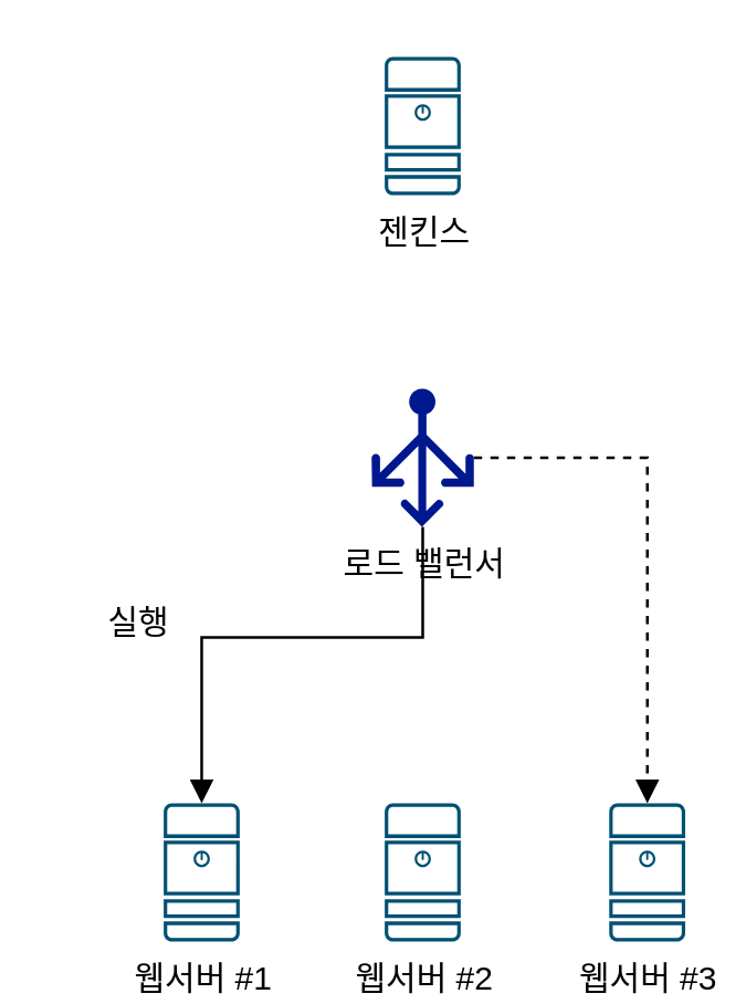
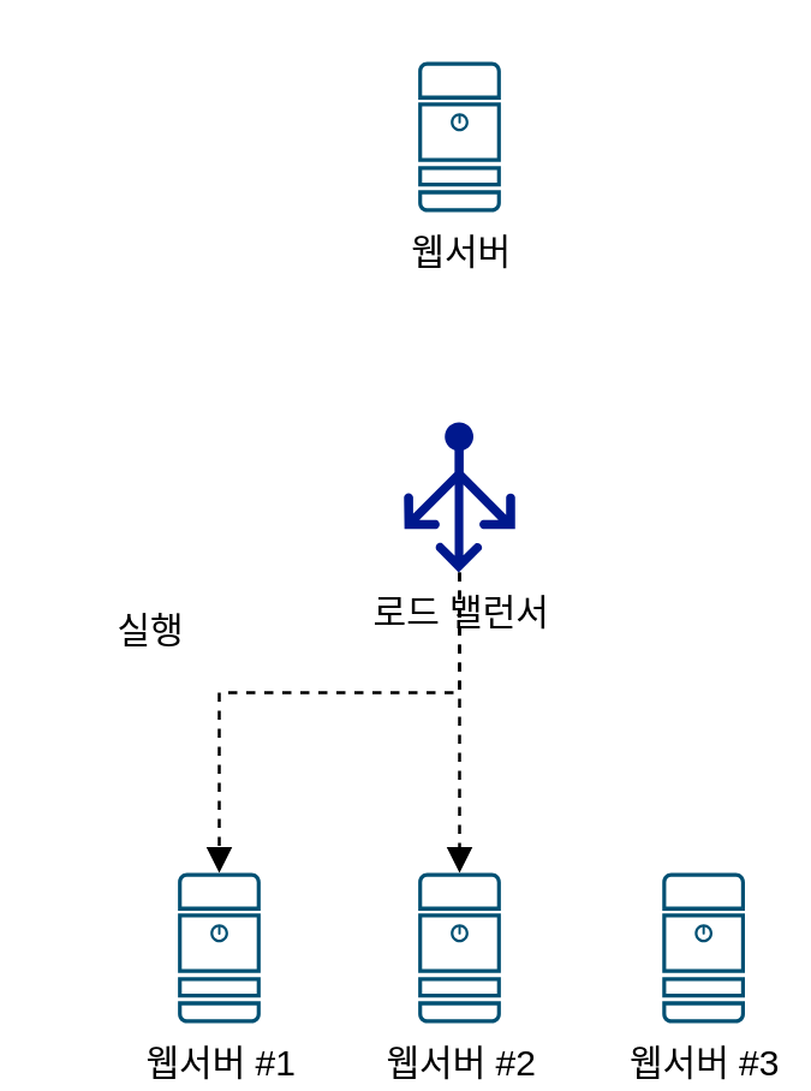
  <mxCell id="0" />
  <mxCell id="1" parent="0" />
  <mxCell id="2" value="웹서버 #1" style="sketch=0;points=[[0.015,0.015,0],[0.985,0.015,0],[0.985,0.985,0],[0.015,0.985,0],[0.25,0,0],[0.5,0,0],[0.75,0,0],[1,0.25,0],[1,0.5,0],[1,0.75,0],[0.75,1,0],[0.5,1,0],[0.25,1,0],[0,0.75,0],[0,0.5,0],[0,0.25,0]];verticalLabelPosition=bottom;html=1;verticalAlign=top;aspect=fixed;align=center;pointerEvents=1;shape=mxgraph.cisco19.server;fillColor=#005073;strokeColor=none;" vertex="1" parent="1"><mxGeometry x="58.75" y="290" width="27.5" height="50" as="geometry" /></mxCell>
  <mxCell id="3" value="웹서버 #2" style="sketch=0;points=[[0.015,0.015,0],[0.985,0.015,0],[0.985,0.985,0],[0.015,0.985,0],[0.25,0,0],[0.5,0,0],[0.75,0,0],[1,0.25,0],[1,0.5,0],[1,0.75,0],[0.75,1,0],[0.5,1,0],[0.25,1,0],[0,0.75,0],[0,0.5,0],[0,0.25,0]];verticalLabelPosition=bottom;html=1;verticalAlign=top;aspect=fixed;align=center;pointerEvents=1;shape=mxgraph.cisco19.server;fillColor=#005073;strokeColor=none;" vertex="1" parent="1"><mxGeometry x="138.75" y="290" width="27.5" height="50" as="geometry" /></mxCell>
- <mxCell id="4" value="젠킨스" style="sketch=0;points=[[0.015,0.015,0],[0.985,0.015,0],[0.985,0.985,0],[0.015,0.985,0],[0.25,0,0],[0.5,0,0],[0.75,0,0],[1,0.25,0],[1,0.5,0],[1,0.75,0],[0.75,1,0],[0.5,1,0],[0.25,1,0],[0,0.75,0],[0,0.5,0],[0,0.25,0]];verticalLabelPosition=bottom;html=1;verticalAlign=top;aspect=fixed;align=center;pointerEvents=1;shape=mxgraph.cisco19.server;fillColor=#005073;strokeColor=none;" vertex="1" parent="1"><mxGeometry x="138.75" y="20" width="27.5" height="50" as="geometry" /></mxCell>
+ <mxCell id="4" value="웹서버" style="sketch=0;points=[[0.015,0.015,0],[0.985,0.015,0],[0.985,0.985,0],[0.015,0.985,0],[0.25,0,0],[0.5,0,0],[0.75,0,0],[1,0.25,0],[1,0.5,0],[1,0.75,0],[0.75,1,0],[0.5,1,0],[0.25,1,0],[0,0.75,0],[0,0.5,0],[0,0.25,0]];verticalLabelPosition=bottom;html=1;verticalAlign=top;aspect=fixed;align=center;pointerEvents=1;shape=mxgraph.cisco19.server;fillColor=#005073;strokeColor=none;" vertex="1" parent="1"><mxGeometry x="138.75" y="20" width="27.5" height="50" as="geometry" /></mxCell>
  <mxCell id="5" value="로드 밸런서" style="sketch=0;aspect=fixed;pointerEvents=1;shadow=0;dashed=0;html=1;strokeColor=none;labelPosition=center;verticalLabelPosition=bottom;verticalAlign=top;align=center;fillColor=#00188D;shape=mxgraph.azure.load_balancer_generic" vertex="1" parent="1"><mxGeometry x="134" y="140" width="37" height="50" as="geometry" /></mxCell>
  <mxCell id="6" value="웹서버 #3" style="sketch=0;points=[[0.015,0.015,0],[0.985,0.015,0],[0.985,0.985,0],[0.015,0.985,0],[0.25,0,0],[0.5,0,0],[0.75,0,0],[1,0.25,0],[1,0.5,0],[1,0.75,0],[0.75,1,0],[0.5,1,0],[0.25,1,0],[0,0.75,0],[0,0.5,0],[0,0.25,0]];verticalLabelPosition=bottom;html=1;verticalAlign=top;aspect=fixed;align=center;pointerEvents=1;shape=mxgraph.cisco19.server;fillColor=#005073;strokeColor=none;" vertex="1" parent="1"><mxGeometry x="220" y="290" width="27.5" height="50" as="geometry" /></mxCell>
- <mxCell id="7" style="edgeStyle=orthogonalEdgeStyle;rounded=0;orthogonalLoop=1;jettySize=auto;html=1;entryX=0.5;entryY=0;entryDx=0;entryDy=0;entryPerimeter=0;endArrow=block;endFill=1;" edge="1" parent="1" source="5" target="2"><mxGeometry relative="1" as="geometry"><Array as="points"><mxPoint x="153" y="230" /><mxPoint x="73" y="230" /></Array></mxGeometry></mxCell>
- <mxCell id="8" style="edgeStyle=orthogonalEdgeStyle;rounded=0;orthogonalLoop=1;jettySize=auto;html=1;endArrow=block;endFill=1;dashed=1;" edge="1" parent="1" source="5" target="6"><mxGeometry relative="1" as="geometry" /></mxCell>
- <mxCell id="9" value="실행" style="text;html=1;strokeColor=none;fillColor=none;align=center;verticalAlign=middle;whiteSpace=wrap;rounded=0;" vertex="1" parent="1"><mxGeometry x="20" y="210" width="60" height="30" as="geometry" /></mxCell>
+ <mxCell id="7" style="edgeStyle=orthogonalEdgeStyle;rounded=0;orthogonalLoop=1;jettySize=auto;html=1;entryX=0.5;entryY=0;entryDx=0;entryDy=0;entryPerimeter=0;endArrow=block;endFill=1;dashed=1;" edge="1" parent="1" source="5" target="2"><mxGeometry relative="1" as="geometry"><Array as="points"><mxPoint x="153" y="230" /><mxPoint x="73" y="230" /></Array></mxGeometry></mxCell>
+ <mxCell id="8" style="edgeStyle=orthogonalEdgeStyle;rounded=0;orthogonalLoop=1;jettySize=auto;html=1;entryX=0.5;entryY=0;entryDx=0;entryDy=0;entryPerimeter=0;endArrow=block;endFill=1;dashed=1;" edge="1" parent="1" source="5" target="3"><mxGeometry relative="1" as="geometry" /></mxCell>
+ <mxCell id="9" value="실행" style="text;html=1;strokeColor=none;fillColor=none;align=center;verticalAlign=middle;whiteSpace=wrap;rounded=0;" vertex="1" parent="1"><mxGeometry x="20" y="195" width="60" height="30" as="geometry" /></mxCell>
